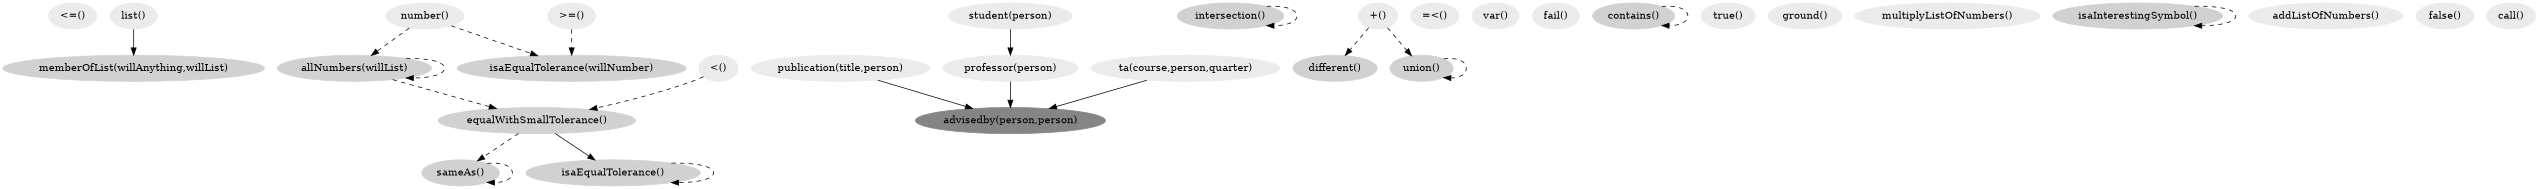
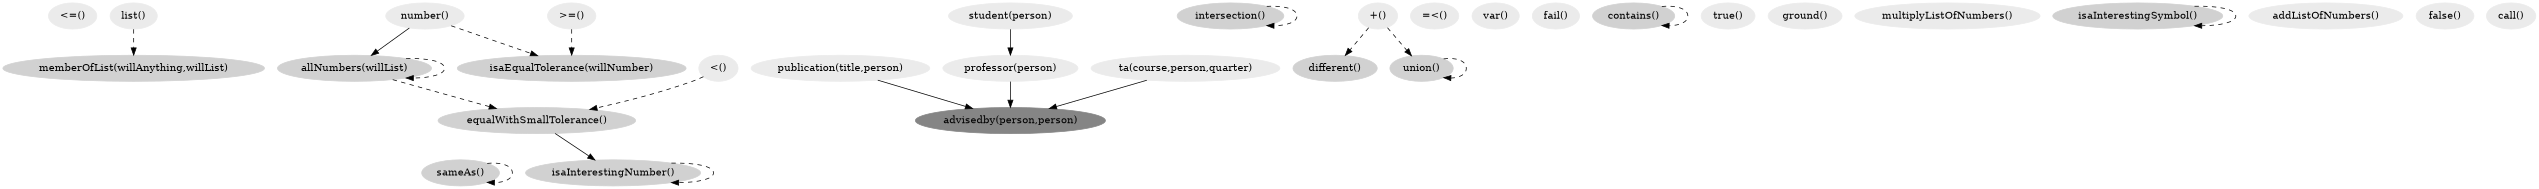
  digraph {
    node [color=gray92 style=filled]
    edge [style=dashed]
    n1 [label="<=()"]
    n2 [color=gray82 label="memberOfList(willAnything,willList)"]
    n3 [label="list()"]
    n4 [label="number()"]
    n5 [color=gray82 label="allNumbers(willList)"]
    n6 [color=gray82 label="isaEqualTolerance(willNumber)"]
    n7 [color=gray82 label="equalWithSmallTolerance()"]
    n8 [color=gray82 label="sameAs()"]
-   n9 [color=gray82 label="isaEqualTolerance()"]
+   n9 [color=gray82 label="isaInterestingNumber()"]
    n10 [label="publication(title,person)"]
    n11 [color=gray52 label="advisedby(person,person)"]
    n12 [color=gray82 label="intersection()"]
    n13 [color=gray82 label="different()"]
    n14 [label="\+()"]
    n15 [color=gray82 label="union()"]
    n16 [label="=<()"]
    n17 [label="var()"]
    n18 [label="<()"]
    n19 [label="fail()"]
    n20 [label="professor(person)"]
    n21 [color=gray82 label="contains()"]
    n22 [label="true()"]
    n23 [label="ground()"]
    n24 [label="multiplyListOfNumbers()"]
    n25 [label=">=()"]
    n26 [label="student(person)"]
    n27 [color=gray82 label="isaInterestingSymbol()"]
    n28 [label="ta(course,person,quarter)"]
    n29 [label="addListOfNumbers()"]
    n30 [label="false()"]
    n31 [label="call()"]
-   n3 -> n2 [style=solid]
-   n4 -> n5
+   n3 -> n2
+   n4 -> n5 [style=solid]
    n4 -> n6
    n5 -> n5
    n5 -> n7
-   n7 -> n8
    n7 -> n9 [style=solid]
    n8 -> n8
    n9 -> n9
    n10 -> n11 [style=solid]
    n12 -> n12
    n14 -> n13
    n14 -> n15
    n15 -> n15
    n18 -> n7
    n20 -> n11 [style=solid]
    n21 -> n21
    n25 -> n6
    n26 -> n20 [style=solid]
    n27 -> n27
    n28 -> n11 [style=solid]
  }
